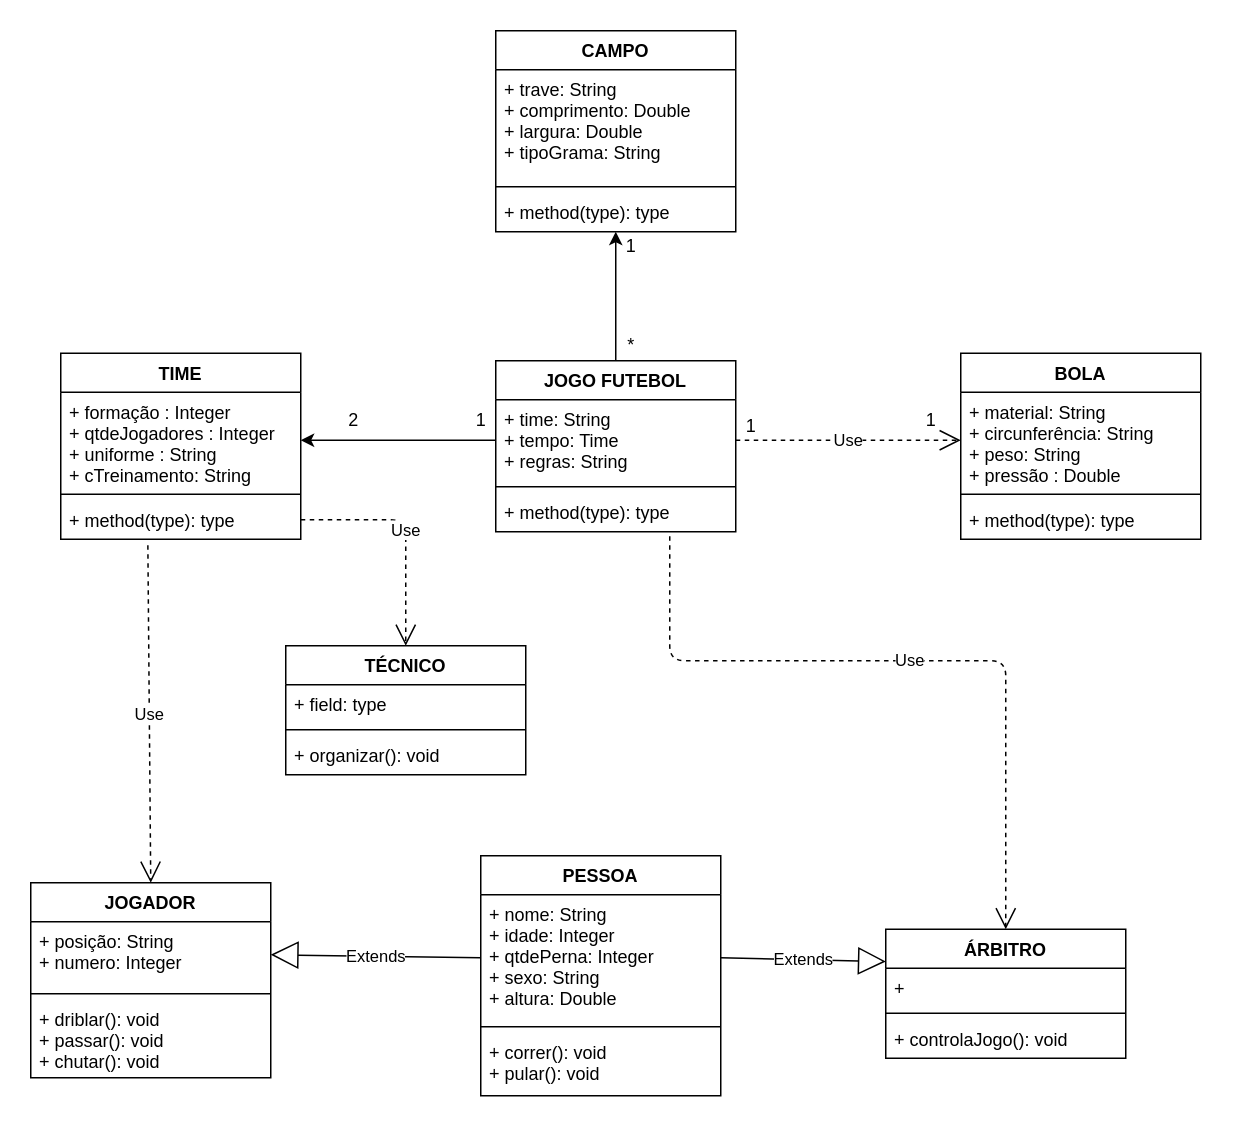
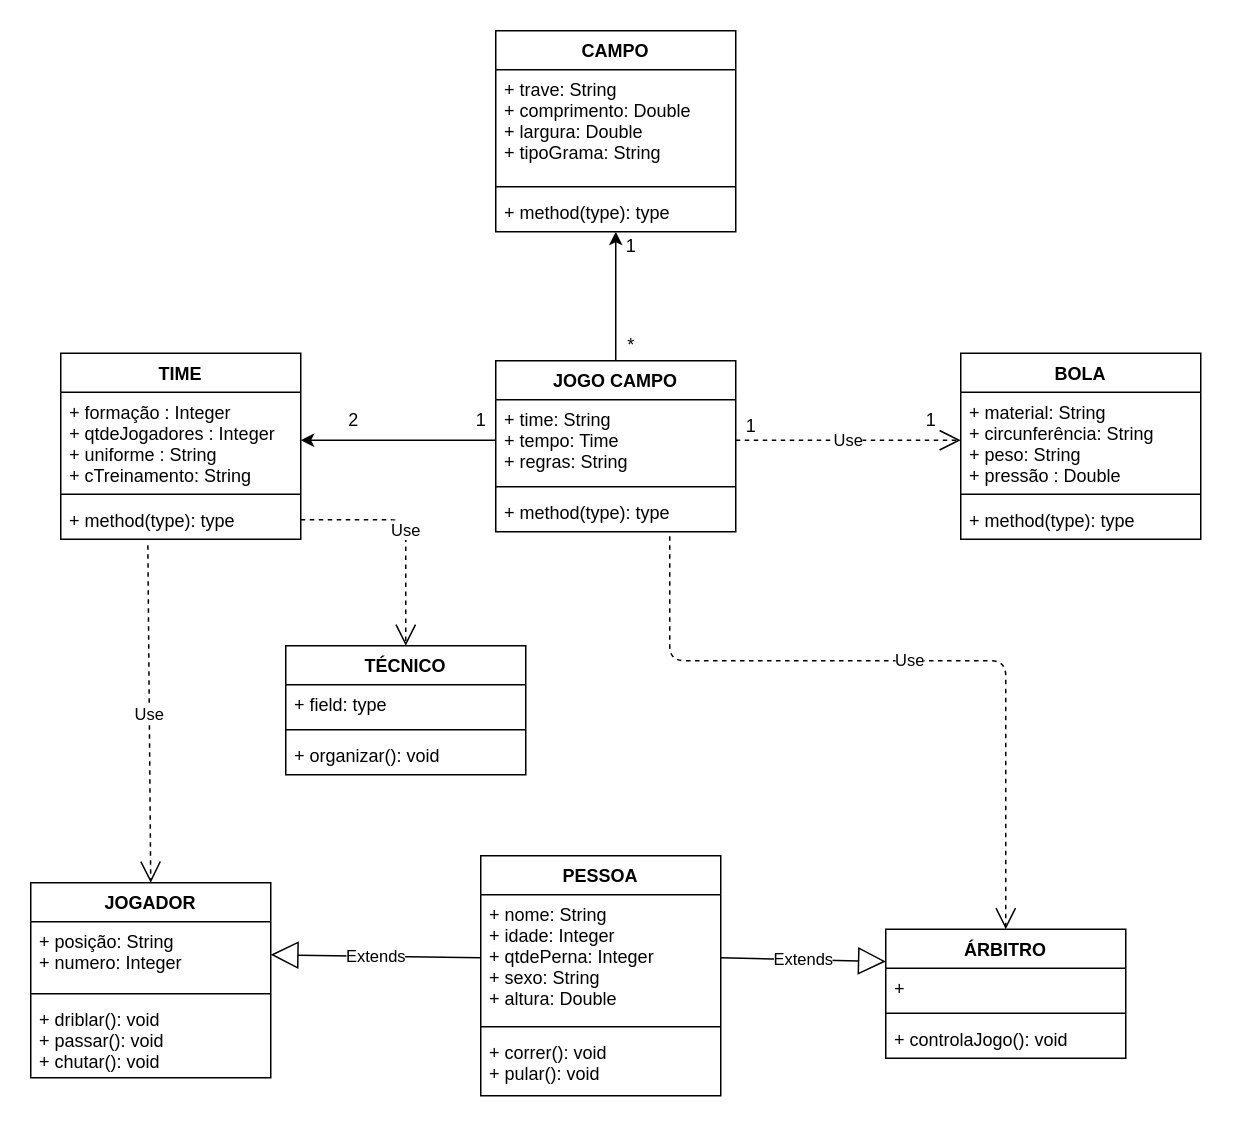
  <mxCell id="0" />
  <mxCell id="1" parent="0" />
  <mxCell id="2" value="PESSOA" style="swimlane;fontStyle=1;align=center;verticalAlign=top;childLayout=stackLayout;horizontal=1;startSize=26;horizontalStack=0;resizeParent=1;resizeParentMax=0;resizeLast=0;collapsible=1;marginBottom=0;" vertex="1" parent="1"><mxGeometry x="320" y="570" width="160" height="160" as="geometry" /></mxCell>
  <mxCell id="3" value="+ nome: String&#10;+ idade: Integer&#10;+ qtdePerna: Integer&#10;+ sexo: String&#10;+ altura: Double" style="text;strokeColor=none;fillColor=none;align=left;verticalAlign=top;spacingLeft=4;spacingRight=4;overflow=hidden;rotatable=0;points=[[0,0.5],[1,0.5]];portConstraint=eastwest;" vertex="1" parent="2"><mxGeometry y="26" width="160" height="84" as="geometry" /></mxCell>
  <mxCell id="4" value="" style="line;strokeWidth=1;fillColor=none;align=left;verticalAlign=middle;spacingTop=-1;spacingLeft=3;spacingRight=3;rotatable=0;labelPosition=right;points=[];portConstraint=eastwest;" vertex="1" parent="2"><mxGeometry y="110" width="160" height="8" as="geometry" /></mxCell>
  <mxCell id="5" value="+ correr(): void&#10;+ pular(): void&#10;" style="text;strokeColor=none;fillColor=none;align=left;verticalAlign=top;spacingLeft=4;spacingRight=4;overflow=hidden;rotatable=0;points=[[0,0.5],[1,0.5]];portConstraint=eastwest;" vertex="1" parent="2"><mxGeometry y="118" width="160" height="42" as="geometry" /></mxCell>
  <mxCell id="6" value="JOGADOR" style="swimlane;fontStyle=1;align=center;verticalAlign=top;childLayout=stackLayout;horizontal=1;startSize=26;horizontalStack=0;resizeParent=1;resizeParentMax=0;resizeLast=0;collapsible=1;marginBottom=0;" vertex="1" parent="1"><mxGeometry x="20" y="588" width="160" height="130" as="geometry" /></mxCell>
  <mxCell id="7" value="+ posição: String&#10;+ numero: Integer" style="text;strokeColor=none;fillColor=none;align=left;verticalAlign=top;spacingLeft=4;spacingRight=4;overflow=hidden;rotatable=0;points=[[0,0.5],[1,0.5]];portConstraint=eastwest;" vertex="1" parent="6"><mxGeometry y="26" width="160" height="44" as="geometry" /></mxCell>
  <mxCell id="8" value="" style="line;strokeWidth=1;fillColor=none;align=left;verticalAlign=middle;spacingTop=-1;spacingLeft=3;spacingRight=3;rotatable=0;labelPosition=right;points=[];portConstraint=eastwest;" vertex="1" parent="6"><mxGeometry y="70" width="160" height="8" as="geometry" /></mxCell>
  <mxCell id="9" value="+ driblar(): void&#10;+ passar(): void&#10;+ chutar(): void" style="text;strokeColor=none;fillColor=none;align=left;verticalAlign=top;spacingLeft=4;spacingRight=4;overflow=hidden;rotatable=0;points=[[0,0.5],[1,0.5]];portConstraint=eastwest;" vertex="1" parent="6"><mxGeometry y="78" width="160" height="52" as="geometry" /></mxCell>
  <mxCell id="10" value="ÁRBITRO" style="swimlane;fontStyle=1;align=center;verticalAlign=top;childLayout=stackLayout;horizontal=1;startSize=26;horizontalStack=0;resizeParent=1;resizeParentMax=0;resizeLast=0;collapsible=1;marginBottom=0;" vertex="1" parent="1"><mxGeometry x="590" y="619" width="160" height="86" as="geometry" /></mxCell>
  <mxCell id="11" value="+ " style="text;strokeColor=none;fillColor=none;align=left;verticalAlign=top;spacingLeft=4;spacingRight=4;overflow=hidden;rotatable=0;points=[[0,0.5],[1,0.5]];portConstraint=eastwest;" vertex="1" parent="10"><mxGeometry y="26" width="160" height="26" as="geometry" /></mxCell>
  <mxCell id="12" value="" style="line;strokeWidth=1;fillColor=none;align=left;verticalAlign=middle;spacingTop=-1;spacingLeft=3;spacingRight=3;rotatable=0;labelPosition=right;points=[];portConstraint=eastwest;" vertex="1" parent="10"><mxGeometry y="52" width="160" height="8" as="geometry" /></mxCell>
  <mxCell id="13" value="+ controlaJogo(): void" style="text;strokeColor=none;fillColor=none;align=left;verticalAlign=top;spacingLeft=4;spacingRight=4;overflow=hidden;rotatable=0;points=[[0,0.5],[1,0.5]];portConstraint=eastwest;" vertex="1" parent="10"><mxGeometry y="60" width="160" height="26" as="geometry" /></mxCell>
  <mxCell id="14" value="CAMPO" style="swimlane;fontStyle=1;align=center;verticalAlign=top;childLayout=stackLayout;horizontal=1;startSize=26;horizontalStack=0;resizeParent=1;resizeParentMax=0;resizeLast=0;collapsible=1;marginBottom=0;" vertex="1" parent="1"><mxGeometry x="330" y="20" width="160" height="134" as="geometry" /></mxCell>
  <mxCell id="15" value="+ trave: String&#10;+ comprimento: Double&#10;+ largura: Double&#10;+ tipoGrama: String&#10;" style="text;strokeColor=none;fillColor=none;align=left;verticalAlign=top;spacingLeft=4;spacingRight=4;overflow=hidden;rotatable=0;points=[[0,0.5],[1,0.5]];portConstraint=eastwest;" vertex="1" parent="14"><mxGeometry y="26" width="160" height="74" as="geometry" /></mxCell>
  <mxCell id="16" value="" style="line;strokeWidth=1;fillColor=none;align=left;verticalAlign=middle;spacingTop=-1;spacingLeft=3;spacingRight=3;rotatable=0;labelPosition=right;points=[];portConstraint=eastwest;" vertex="1" parent="14"><mxGeometry y="100" width="160" height="8" as="geometry" /></mxCell>
  <mxCell id="17" value="+ method(type): type" style="text;strokeColor=none;fillColor=none;align=left;verticalAlign=top;spacingLeft=4;spacingRight=4;overflow=hidden;rotatable=0;points=[[0,0.5],[1,0.5]];portConstraint=eastwest;" vertex="1" parent="14"><mxGeometry y="108" width="160" height="26" as="geometry" /></mxCell>
  <mxCell id="18" value="BOLA" style="swimlane;fontStyle=1;align=center;verticalAlign=top;childLayout=stackLayout;horizontal=1;startSize=26;horizontalStack=0;resizeParent=1;resizeParentMax=0;resizeLast=0;collapsible=1;marginBottom=0;" vertex="1" parent="1"><mxGeometry x="640" y="235" width="160" height="124" as="geometry" /></mxCell>
  <mxCell id="19" value="+ material: String&#10;+ circunferência: String&#10;+ peso: String&#10;+ pressão : Double" style="text;strokeColor=none;fillColor=none;align=left;verticalAlign=top;spacingLeft=4;spacingRight=4;overflow=hidden;rotatable=0;points=[[0,0.5],[1,0.5]];portConstraint=eastwest;" vertex="1" parent="18"><mxGeometry y="26" width="160" height="64" as="geometry" /></mxCell>
  <mxCell id="20" value="" style="line;strokeWidth=1;fillColor=none;align=left;verticalAlign=middle;spacingTop=-1;spacingLeft=3;spacingRight=3;rotatable=0;labelPosition=right;points=[];portConstraint=eastwest;" vertex="1" parent="18"><mxGeometry y="90" width="160" height="8" as="geometry" /></mxCell>
  <mxCell id="21" value="+ method(type): type" style="text;strokeColor=none;fillColor=none;align=left;verticalAlign=top;spacingLeft=4;spacingRight=4;overflow=hidden;rotatable=0;points=[[0,0.5],[1,0.5]];portConstraint=eastwest;" vertex="1" parent="18"><mxGeometry y="98" width="160" height="26" as="geometry" /></mxCell>
  <mxCell id="22" value="TIME" style="swimlane;fontStyle=1;align=center;verticalAlign=top;childLayout=stackLayout;horizontal=1;startSize=26;horizontalStack=0;resizeParent=1;resizeParentMax=0;resizeLast=0;collapsible=1;marginBottom=0;" vertex="1" parent="1"><mxGeometry x="40" y="235" width="160" height="124" as="geometry" /></mxCell>
  <mxCell id="23" value="+ formação : Integer&#10;+ qtdeJogadores : Integer&#10;+ uniforme : String&#10;+ cTreinamento: String" style="text;strokeColor=none;fillColor=none;align=left;verticalAlign=top;spacingLeft=4;spacingRight=4;overflow=hidden;rotatable=0;points=[[0,0.5],[1,0.5]];portConstraint=eastwest;" vertex="1" parent="22"><mxGeometry y="26" width="160" height="64" as="geometry" /></mxCell>
  <mxCell id="24" value="" style="line;strokeWidth=1;fillColor=none;align=left;verticalAlign=middle;spacingTop=-1;spacingLeft=3;spacingRight=3;rotatable=0;labelPosition=right;points=[];portConstraint=eastwest;" vertex="1" parent="22"><mxGeometry y="90" width="160" height="8" as="geometry" /></mxCell>
  <mxCell id="25" value="+ method(type): type" style="text;strokeColor=none;fillColor=none;align=left;verticalAlign=top;spacingLeft=4;spacingRight=4;overflow=hidden;rotatable=0;points=[[0,0.5],[1,0.5]];portConstraint=eastwest;" vertex="1" parent="22"><mxGeometry y="98" width="160" height="26" as="geometry" /></mxCell>
- <mxCell id="26" value="JOGO FUTEBOL" style="swimlane;fontStyle=1;align=center;verticalAlign=top;childLayout=stackLayout;horizontal=1;startSize=26;horizontalStack=0;resizeParent=1;resizeParentMax=0;resizeLast=0;collapsible=1;marginBottom=0;" vertex="1" parent="1"><mxGeometry x="330" y="240" width="160" height="114" as="geometry" /></mxCell>
+ <mxCell id="26" value="JOGO CAMPO" style="swimlane;fontStyle=1;align=center;verticalAlign=top;childLayout=stackLayout;horizontal=1;startSize=26;horizontalStack=0;resizeParent=1;resizeParentMax=0;resizeLast=0;collapsible=1;marginBottom=0;" vertex="1" parent="1"><mxGeometry x="330" y="240" width="160" height="114" as="geometry" /></mxCell>
  <mxCell id="27" value="+ time: String&#10;+ tempo: Time&#10;+ regras: String&#10;" style="text;strokeColor=none;fillColor=none;align=left;verticalAlign=top;spacingLeft=4;spacingRight=4;overflow=hidden;rotatable=0;points=[[0,0.5],[1,0.5]];portConstraint=eastwest;" vertex="1" parent="26"><mxGeometry y="26" width="160" height="54" as="geometry" /></mxCell>
  <mxCell id="28" value="" style="line;strokeWidth=1;fillColor=none;align=left;verticalAlign=middle;spacingTop=-1;spacingLeft=3;spacingRight=3;rotatable=0;labelPosition=right;points=[];portConstraint=eastwest;" vertex="1" parent="26"><mxGeometry y="80" width="160" height="8" as="geometry" /></mxCell>
  <mxCell id="29" value="+ method(type): type" style="text;strokeColor=none;fillColor=none;align=left;verticalAlign=top;spacingLeft=4;spacingRight=4;overflow=hidden;rotatable=0;points=[[0,0.5],[1,0.5]];portConstraint=eastwest;" vertex="1" parent="26"><mxGeometry y="88" width="160" height="26" as="geometry" /></mxCell>
  <mxCell id="30" value="" style="endArrow=classic;html=1;exitX=0.5;exitY=0;exitDx=0;exitDy=0;" edge="1" parent="1" source="26" target="17"><mxGeometry width="50" height="50" relative="1" as="geometry"><mxPoint x="920" y="550" as="sourcePoint" /><mxPoint x="970" y="500" as="targetPoint" /></mxGeometry></mxCell>
  <mxCell id="31" value="1" style="text;html=1;align=center;verticalAlign=middle;resizable=0;points=[];autosize=1;" vertex="1" parent="1"><mxGeometry x="410" y="154" width="20" height="20" as="geometry" /></mxCell>
  <mxCell id="32" value="*" style="text;html=1;align=center;verticalAlign=middle;resizable=0;points=[];autosize=1;" vertex="1" parent="1"><mxGeometry x="410" y="220" width="20" height="20" as="geometry" /></mxCell>
  <mxCell id="33" value="Use" style="endArrow=open;endSize=12;dashed=1;html=1;exitX=1;exitY=0.5;exitDx=0;exitDy=0;entryX=0;entryY=0.5;entryDx=0;entryDy=0;" edge="1" parent="1" source="27" target="19"><mxGeometry width="160" relative="1" as="geometry"><mxPoint x="500" y="330" as="sourcePoint" /><mxPoint x="660" y="330" as="targetPoint" /></mxGeometry></mxCell>
  <mxCell id="34" value="" style="endArrow=classic;html=1;exitX=0;exitY=0.5;exitDx=0;exitDy=0;entryX=1;entryY=0.5;entryDx=0;entryDy=0;" edge="1" parent="1" source="27" target="23"><mxGeometry width="50" height="50" relative="1" as="geometry"><mxPoint x="520" y="240" as="sourcePoint" /><mxPoint x="570" y="190" as="targetPoint" /></mxGeometry></mxCell>
  <mxCell id="35" value="2" style="text;html=1;align=center;verticalAlign=middle;resizable=0;points=[];autosize=1;" vertex="1" parent="1"><mxGeometry x="225" y="270" width="20" height="20" as="geometry" /></mxCell>
  <mxCell id="36" value="1" style="text;html=1;align=center;verticalAlign=middle;resizable=0;points=[];autosize=1;" vertex="1" parent="1"><mxGeometry x="310" y="270" width="20" height="20" as="geometry" /></mxCell>
  <mxCell id="37" value="1" style="text;html=1;align=center;verticalAlign=middle;resizable=0;points=[];autosize=1;" vertex="1" parent="1"><mxGeometry x="610" y="270" width="20" height="20" as="geometry" /></mxCell>
  <mxCell id="38" value="1" style="text;html=1;align=center;verticalAlign=middle;resizable=0;points=[];autosize=1;" vertex="1" parent="1"><mxGeometry x="490" y="274" width="20" height="20" as="geometry" /></mxCell>
  <mxCell id="39" value="TÉCNICO" style="swimlane;fontStyle=1;align=center;verticalAlign=top;childLayout=stackLayout;horizontal=1;startSize=26;horizontalStack=0;resizeParent=1;resizeParentMax=0;resizeLast=0;collapsible=1;marginBottom=0;" vertex="1" parent="1"><mxGeometry x="190" y="430" width="160" height="86" as="geometry" /></mxCell>
  <mxCell id="40" value="+ field: type" style="text;strokeColor=none;fillColor=none;align=left;verticalAlign=top;spacingLeft=4;spacingRight=4;overflow=hidden;rotatable=0;points=[[0,0.5],[1,0.5]];portConstraint=eastwest;" vertex="1" parent="39"><mxGeometry y="26" width="160" height="26" as="geometry" /></mxCell>
  <mxCell id="41" value="" style="line;strokeWidth=1;fillColor=none;align=left;verticalAlign=middle;spacingTop=-1;spacingLeft=3;spacingRight=3;rotatable=0;labelPosition=right;points=[];portConstraint=eastwest;" vertex="1" parent="39"><mxGeometry y="52" width="160" height="8" as="geometry" /></mxCell>
  <mxCell id="42" value="+ organizar(): void" style="text;strokeColor=none;fillColor=none;align=left;verticalAlign=top;spacingLeft=4;spacingRight=4;overflow=hidden;rotatable=0;points=[[0,0.5],[1,0.5]];portConstraint=eastwest;" vertex="1" parent="39"><mxGeometry y="60" width="160" height="26" as="geometry" /></mxCell>
  <mxCell id="43" value="&lt;span style=&quot;color: rgba(0 , 0 , 0 , 0) ; font-family: monospace ; font-size: 0px&quot;&gt;%3CmxGraphModel%3E%3Croot%3E%3CmxCell%20id%3D%220%22%2F%3E%3CmxCell%20id%3D%221%22%20parent%3D%220%22%2F%3E%3CmxCell%20id%3D%222%22%20value%3D%22Extends%22%20style%3D%22endArrow%3Dblock%3BendSize%3D16%3BendFill%3D0%3Bhtml%3D1%3BexitX%3D0%3BexitY%3D0.5%3BexitDx%3D0%3BexitDy%3D0%3BentryX%3D1%3BentryY%3D0.5%3BentryDx%3D0%3BentryDy%3D0%3B%22%20edge%3D%221%22%20parent%3D%221%22%3E%3CmxGeometry%20width%3D%22160%22%20relative%3D%221%22%20as%3D%22geometry%22%3E%3CmxPoint%20x%3D%22210%22%20y%3D%22-212%22%20as%3D%22sourcePoint%22%2F%3E%3CmxPoint%20x%3D%2290%22%20y%3D%22-211%22%20as%3D%22targetPoint%22%2F%3E%3C%2FmxGeometry%3E%3C%2FmxCell%3E%3C%2Froot%3E%3C%2FmxGraphModel%3E&lt;/span&gt;" style="text;html=1;align=center;verticalAlign=middle;resizable=0;points=[];autosize=1;" vertex="1" parent="1"><mxGeometry x="339" y="652" width="20" height="20" as="geometry" /></mxCell>
  <mxCell id="44" value="Extends" style="endArrow=block;endSize=16;endFill=0;html=1;exitX=0;exitY=0.5;exitDx=0;exitDy=0;entryX=1;entryY=0.5;entryDx=0;entryDy=0;" edge="1" parent="1" source="3" target="7"><mxGeometry width="160" relative="1" as="geometry"><mxPoint x="310" y="508" as="sourcePoint" /><mxPoint x="190" y="509" as="targetPoint" /></mxGeometry></mxCell>
  <mxCell id="45" value="Extends" style="endArrow=block;endSize=16;endFill=0;html=1;exitX=1;exitY=0.5;exitDx=0;exitDy=0;entryX=0;entryY=0.25;entryDx=0;entryDy=0;" edge="1" parent="1" source="3" target="10"><mxGeometry width="160" relative="1" as="geometry"><mxPoint x="320" y="518" as="sourcePoint" /><mxPoint x="200" y="519" as="targetPoint" /></mxGeometry></mxCell>
  <mxCell id="46" value="Use" style="endArrow=open;endSize=12;dashed=1;html=1;exitX=0.363;exitY=1.154;exitDx=0;exitDy=0;entryX=0.5;entryY=0;entryDx=0;entryDy=0;exitPerimeter=0;" edge="1" parent="1" source="25" target="6"><mxGeometry width="160" relative="1" as="geometry"><mxPoint x="500" y="303" as="sourcePoint" /><mxPoint x="650" y="303" as="targetPoint" /></mxGeometry></mxCell>
  <mxCell id="47" value="Use" style="endArrow=open;endSize=12;dashed=1;html=1;exitX=1;exitY=0.5;exitDx=0;exitDy=0;entryX=0.5;entryY=0;entryDx=0;entryDy=0;" edge="1" parent="1" source="25" target="39"><mxGeometry width="160" relative="1" as="geometry"><mxPoint x="510" y="313" as="sourcePoint" /><mxPoint x="660" y="313" as="targetPoint" /><Array as="points"><mxPoint x="270" y="346" /></Array></mxGeometry></mxCell>
  <mxCell id="48" value="Use" style="endArrow=open;endSize=12;dashed=1;html=1;exitX=0.725;exitY=1.115;exitDx=0;exitDy=0;entryX=0.5;entryY=0;entryDx=0;entryDy=0;exitPerimeter=0;" edge="1" parent="1" source="29" target="10"><mxGeometry width="160" relative="1" as="geometry"><mxPoint x="520" y="323" as="sourcePoint" /><mxPoint x="670" y="323" as="targetPoint" /><Array as="points"><mxPoint x="446" y="440" /><mxPoint x="670" y="440" /></Array></mxGeometry></mxCell>
